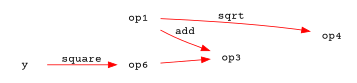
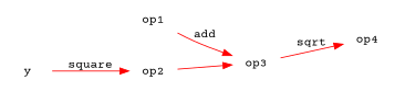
  digraph {
    fontname="Courier Prime"
    rankdir=LR
    node [fontname="Courier Prime" shape=none color=red]
    edge [color=red fontname="Courier Prime"]
    op1 [color=""]
    op3 [color=black]
    op4
    y
-   op2 [label=op6]
+   op2
    op1 -> op3 [label=add]
-   op1 -> op4 [label=sqrt]
+   op3 -> op4 [label=sqrt]
    y -> op2 [label=square]
    op2 -> op3
  }
